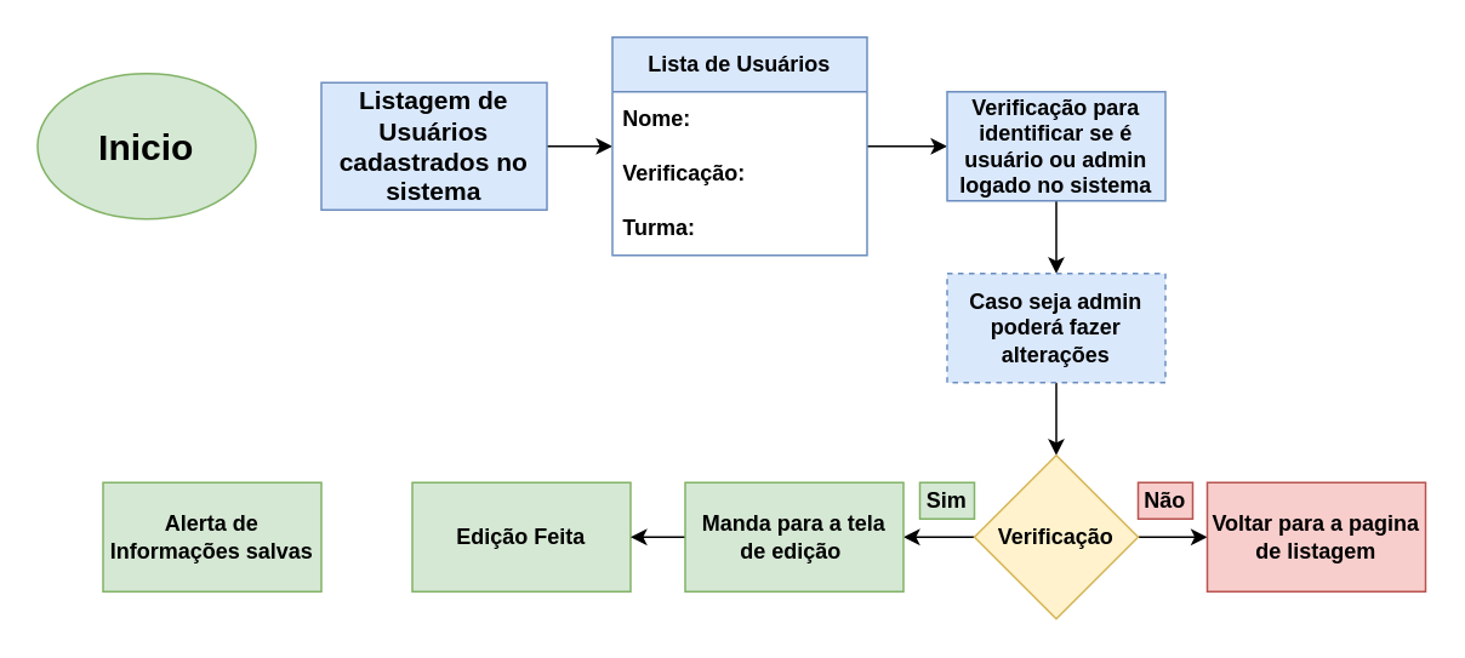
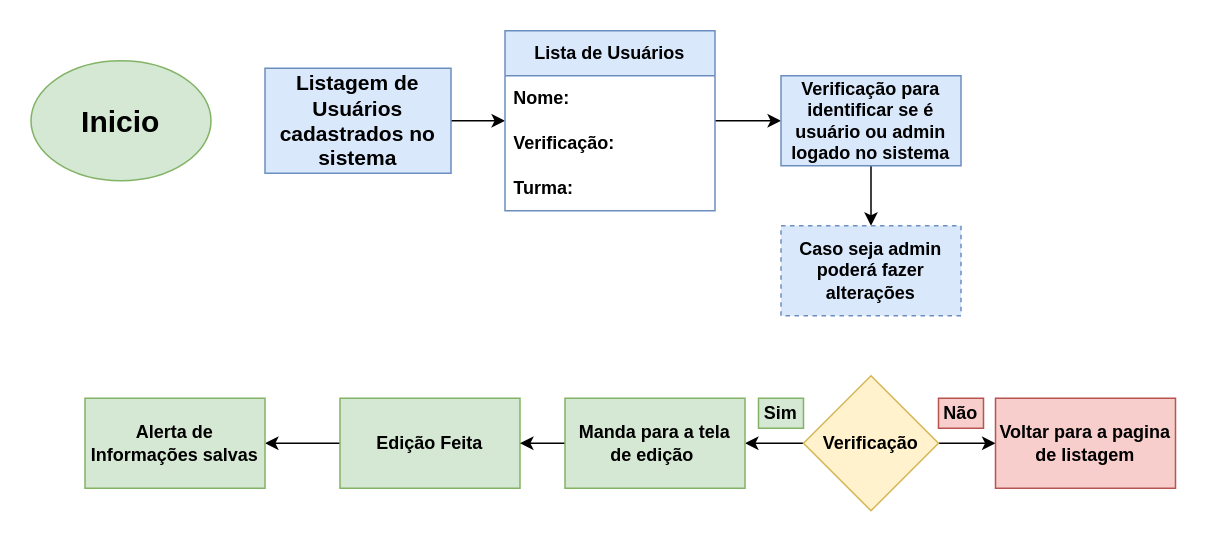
  <mxCell id="0" />
  <mxCell id="1" parent="0" />
  <mxCell id="2" value="&lt;h1 style=&quot;font-size: 20px;&quot;&gt;Inicio&lt;/h1&gt;" style="ellipse;whiteSpace=wrap;html=1;fontSize=20;fontStyle=1;fillColor=#d5e8d4;strokeColor=#82b366;" parent="1" vertex="1"><mxGeometry x="20" y="40" width="120" height="80" as="geometry" /></mxCell>
  <mxCell id="3" style="edgeStyle=orthogonalEdgeStyle;rounded=0;orthogonalLoop=1;jettySize=auto;html=1;fontStyle=1" parent="1" source="4" target="6" edge="1"><mxGeometry relative="1" as="geometry" /></mxCell>
  <mxCell id="4" value="Listagem de Usuários cadastrados no sistema" style="rounded=0;whiteSpace=wrap;html=1;fontStyle=1;fontSize=14;fillColor=#dae8fc;strokeColor=#6c8ebf;" parent="1" vertex="1"><mxGeometry x="176" y="45" width="124" height="70" as="geometry" /></mxCell>
  <mxCell id="5" value="" style="edgeStyle=orthogonalEdgeStyle;rounded=0;orthogonalLoop=1;jettySize=auto;html=1;fontStyle=1" parent="1" source="6" target="11" edge="1"><mxGeometry relative="1" as="geometry" /></mxCell>
  <mxCell id="6" value="Lista de Usuários" style="swimlane;fontStyle=1;childLayout=stackLayout;horizontal=1;startSize=30;horizontalStack=0;resizeParent=1;resizeParentMax=0;resizeLast=0;collapsible=1;marginBottom=0;whiteSpace=wrap;html=1;fontSize=12;fillColor=#dae8fc;strokeColor=#6c8ebf;" parent="1" vertex="1"><mxGeometry x="336" y="20" width="140" height="120" as="geometry" /></mxCell>
  <mxCell id="7" value="Nome:" style="text;strokeColor=none;fillColor=none;align=left;verticalAlign=middle;spacingLeft=4;spacingRight=4;overflow=hidden;points=[[0,0.5],[1,0.5]];portConstraint=eastwest;rotatable=0;whiteSpace=wrap;html=1;fontStyle=1;fontSize=12;" parent="6" vertex="1"><mxGeometry y="30" width="140" height="30" as="geometry" /></mxCell>
  <mxCell id="8" value="Verificação:" style="text;strokeColor=none;fillColor=none;align=left;verticalAlign=middle;spacingLeft=4;spacingRight=4;overflow=hidden;points=[[0,0.5],[1,0.5]];portConstraint=eastwest;rotatable=0;whiteSpace=wrap;html=1;fontStyle=1;fontSize=12;" parent="6" vertex="1"><mxGeometry y="60" width="140" height="30" as="geometry" /></mxCell>
  <mxCell id="9" value="Turma:" style="text;strokeColor=none;fillColor=none;align=left;verticalAlign=middle;spacingLeft=4;spacingRight=4;overflow=hidden;points=[[0,0.5],[1,0.5]];portConstraint=eastwest;rotatable=0;whiteSpace=wrap;html=1;fontStyle=1;fontSize=12;" parent="6" vertex="1"><mxGeometry y="90" width="140" height="30" as="geometry" /></mxCell>
  <mxCell id="10" value="" style="edgeStyle=orthogonalEdgeStyle;rounded=0;orthogonalLoop=1;jettySize=auto;html=1;fontStyle=1" parent="1" source="11" target="13" edge="1"><mxGeometry relative="1" as="geometry" /></mxCell>
  <mxCell id="11" value="Verificação para identificar se é usuário ou admin logado no sistema" style="whiteSpace=wrap;html=1;fontStyle=1;startSize=30;fillColor=#dae8fc;strokeColor=#6c8ebf;" parent="1" vertex="1"><mxGeometry x="520" y="50" width="120" height="60" as="geometry" /></mxCell>
- <mxCell id="12" value="" style="edgeStyle=orthogonalEdgeStyle;rounded=0;orthogonalLoop=1;jettySize=auto;html=1;entryX=0.5;entryY=0;entryDx=0;entryDy=0;fontStyle=1" parent="1" source="13" target="19" edge="1"><mxGeometry relative="1" as="geometry"><mxPoint x="735.267" y="150.016" as="targetPoint" /></mxGeometry></mxCell>
  <mxCell id="13" value="Caso seja admin poderá fazer alterações" style="whiteSpace=wrap;html=1;fontStyle=1;startSize=30;fillColor=#dae8fc;strokeColor=#6c8ebf;dashed=1;" parent="1" vertex="1"><mxGeometry x="520" y="150" width="120" height="60" as="geometry" /></mxCell>
+ <mxCell id="14" value="" style="edgeStyle=orthogonalEdgeStyle;rounded=0;orthogonalLoop=1;jettySize=auto;html=1;" edge="1" parent="1" source="15" target="24"><mxGeometry relative="1" as="geometry" /></mxCell>
  <mxCell id="15" value="Edição Feita" style="whiteSpace=wrap;html=1;fontStyle=1;startSize=30;fontSize=12;fillColor=#d5e8d4;strokeColor=#82b366;" parent="1" vertex="1"><mxGeometry x="226" y="265" width="120" height="60" as="geometry" /></mxCell>
  <mxCell id="16" value="Sim" style="rounded=0;whiteSpace=wrap;html=1;fillColor=#d5e8d4;strokeColor=#82b366;fontStyle=1" parent="1" vertex="1"><mxGeometry x="505" y="265" width="30" height="20" as="geometry" /></mxCell>
  <mxCell id="17" value="" style="edgeStyle=orthogonalEdgeStyle;rounded=0;orthogonalLoop=1;jettySize=auto;html=1;fontStyle=1" parent="1" source="19" target="20" edge="1"><mxGeometry relative="1" as="geometry" /></mxCell>
  <mxCell id="18" style="edgeStyle=orthogonalEdgeStyle;rounded=0;orthogonalLoop=1;jettySize=auto;html=1;entryX=1;entryY=0.5;entryDx=0;entryDy=0;fontStyle=1" parent="1" source="19" target="23" edge="1"><mxGeometry relative="1" as="geometry" /></mxCell>
  <mxCell id="19" value="Verificação" style="rhombus;whiteSpace=wrap;html=1;fontStyle=1;fillColor=#fff2cc;strokeColor=#d6b656;" parent="1" vertex="1"><mxGeometry x="535" y="250" width="90" height="90" as="geometry" /></mxCell>
  <mxCell id="20" value="Voltar para a pagina de listagem" style="whiteSpace=wrap;html=1;fontStyle=1;fillColor=#f8cecc;strokeColor=#b85450;" parent="1" vertex="1"><mxGeometry x="663" y="265" width="120" height="60" as="geometry" /></mxCell>
  <mxCell id="21" value="Não" style="rounded=0;whiteSpace=wrap;html=1;fillColor=#f8cecc;strokeColor=#b85450;fontStyle=1" parent="1" vertex="1"><mxGeometry x="625" y="265" width="30" height="20" as="geometry" /></mxCell>
  <mxCell id="22" style="edgeStyle=orthogonalEdgeStyle;rounded=0;orthogonalLoop=1;jettySize=auto;html=1;entryX=1;entryY=0.5;entryDx=0;entryDy=0;fontStyle=1" parent="1" source="23" target="15" edge="1"><mxGeometry relative="1" as="geometry" /></mxCell>
  <mxCell id="23" value="&lt;span&gt;Manda para a tela de edição&amp;nbsp;&lt;/span&gt;" style="whiteSpace=wrap;html=1;fontStyle=1;startSize=30;fillColor=#d5e8d4;strokeColor=#82b366;" parent="1" vertex="1"><mxGeometry x="376" y="265" width="120" height="60" as="geometry" /></mxCell>
  <mxCell id="24" value="Alerta de Informações salvas" style="whiteSpace=wrap;html=1;fillColor=#d5e8d4;strokeColor=#82b366;fontStyle=1;startSize=30;" vertex="1" parent="1"><mxGeometry x="56" y="265" width="120" height="60" as="geometry" /></mxCell>
